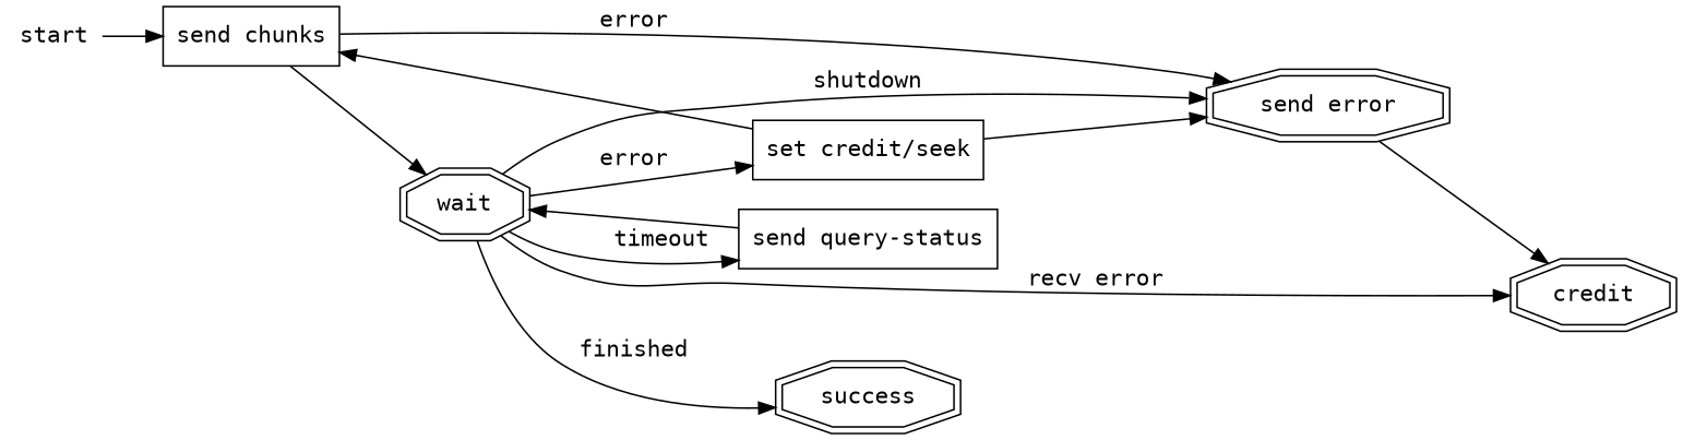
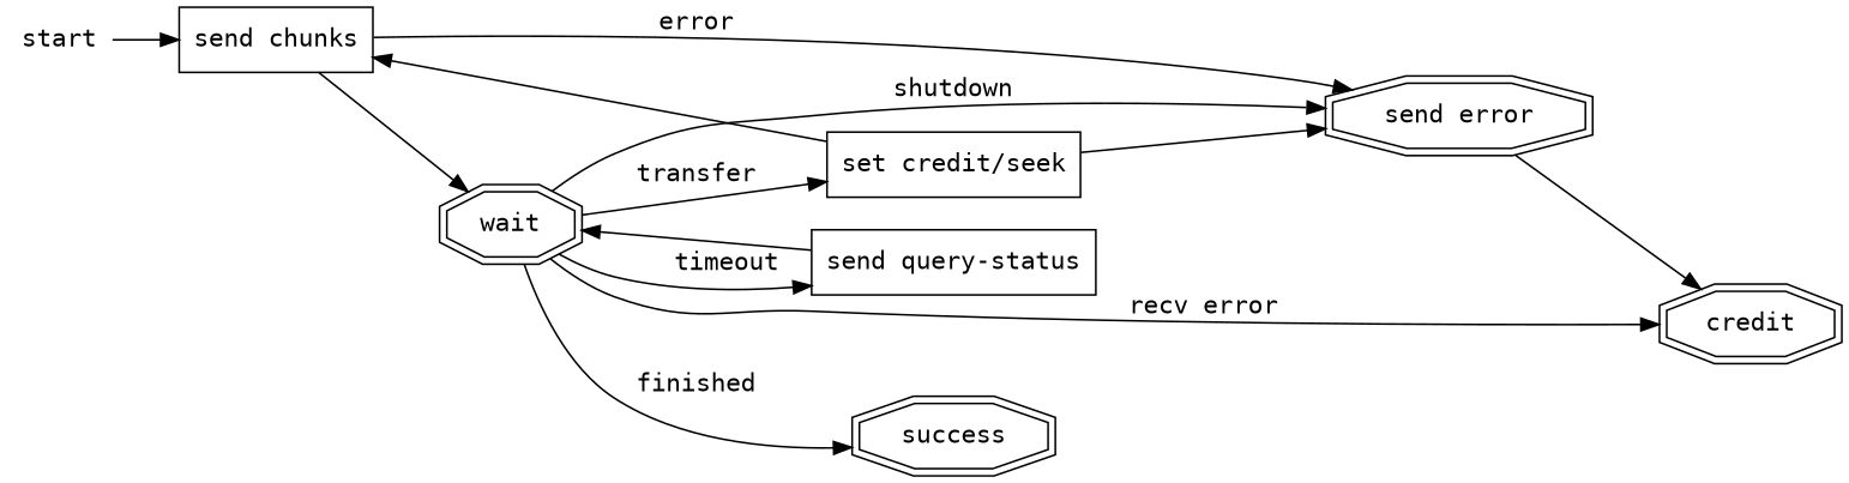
  digraph {
    fontname="DejaVu Sans Mono"
    rankdir=LR
    ranksep=0.5
    node [fontname="DejaVu Sans Mono" shape=doubleoctagon]
    edge [fontname="DejaVu Sans Mono"]
    n1 [label="send chunks" shape=box]
    n2 [label="send error"]
    n3 [label=wait]
    n4 [label=credit]
    n5 [label="set credit/seek" shape=box]
    n6 [label="send query-status" shape=box]
    success
    start [shape=none]
    n1 -> n2 [label=error]
    n1 -> n3
    n2 -> n4
    n3 -> n2 [label=shutdown]
    n3 -> n4 [label="recv error "]
-   n3 -> n5 [label=error]
+   n3 -> n5 [label=transfer]
    n3 -> n6 [label="    timeout"]
    n3 -> success [label=finished]
    n5 -> n1
    n5 -> n2
    n6 -> n3
    start -> n1
  }
